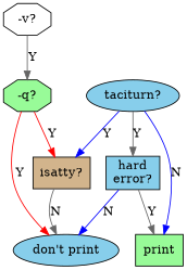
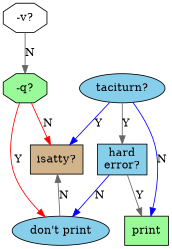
  digraph {
    rankdir=TB
    node [fillcolor=skyblue shape=box style=filled]
    edge [color=gray40]
    n1 [fillcolor=white label="-v?" shape=octagon]
    n2 [fillcolor=palegreen label="-q?" shape=octagon]
    n3 [fillcolor=tan label="isatty?"]
    n4 [label="don't print" shape=ellipse]
    n5 [fillcolor=palegreen label=print]
    n6 [label="taciturn?" shape=ellipse]
    n7 [label="hard\nerror?"]
-   n1 -> n2 [label=Y]
-   n2 -> n3 [color=red label=Y]
+   n1 -> n2 [label=N]
+   n2 -> n3 [color=red label=N]
    n2 -> n4 [color=red label=Y]
-   n3 -> n4 [label=N]
+   n4 -> n3 [label=N]
    n6 -> n3 [color=blue label=Y]
    n6 -> n5 [color=blue label=N]
    n6 -> n7 [label=Y]
    n7 -> n4 [color=blue label=N]
    n7 -> n5 [label=Y]
  }
